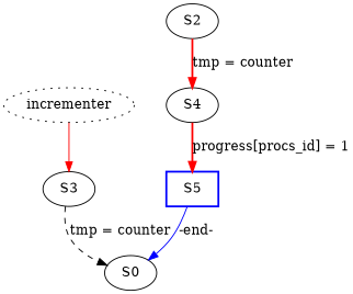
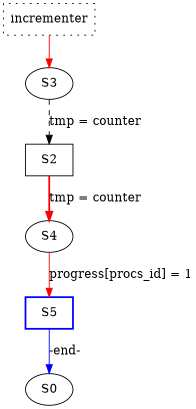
  digraph {
    edge [color=red style=bold]
-   n1 [label=incrementer shape=ellipse style=dotted]
+   n1 [label=incrementer shape=box style=dotted]
    S3
-   S2
+   S2 [shape=box]
    S4
    S5 [color=blue shape=box style=bold]
    S0
    n1 -> S3 [style=""]
-   S3 -> S0 [color=black label="tmp = counter" style=dashed]
+   S3 -> S2 [color=black label="tmp = counter" style=dashed]
    S2 -> S4 [label="tmp = counter"]
-   S4 -> S5 [label="progress[procs_id] = 1"]
+   S4 -> S5 [label="progress[procs_id] = 1" style=solid]
    S5 -> S0 [color=blue label="-end-" style=solid]
  }
